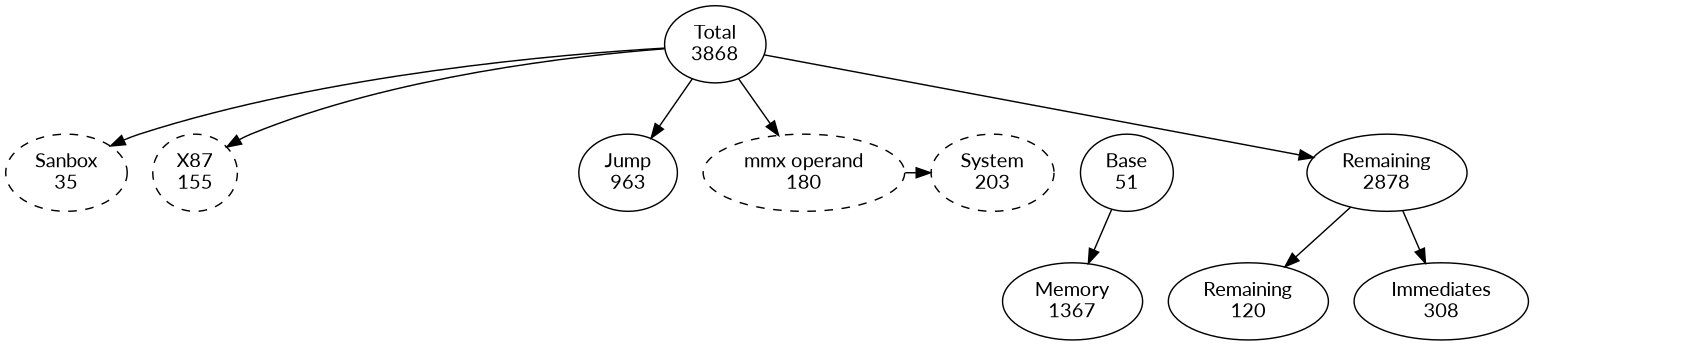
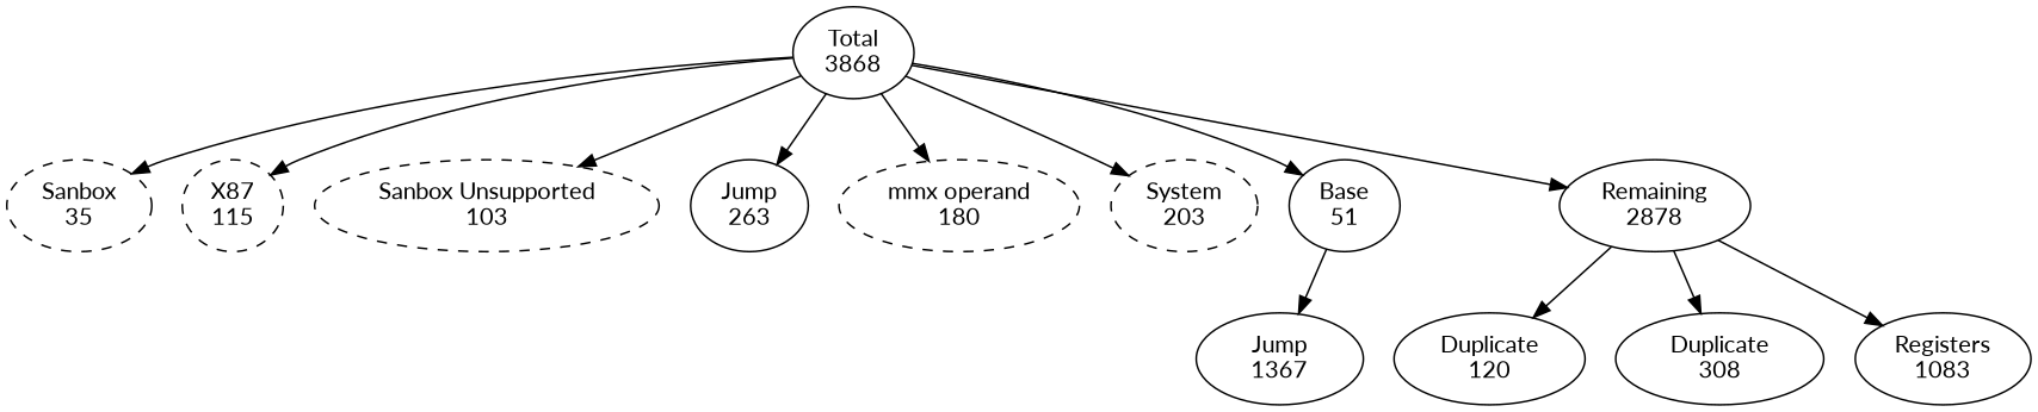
  digraph {
    fontname=Lato
    node [fontname=Lato]
    edge [fontname=Lato]
    n1 [label="Total\n3868"]
    n2 [label="System\n203" style=dashed]
    n3 [label="Sanbox\n35" style=dashed]
-   n4 [label="X87\n155" style=dashed]
-   n6 [label="Jump\n963"]
+   n4 [label="X87\n115" style=dashed]
+   n5 [label="Sanbox Unsupported\n103" style=dashed]
+   n6 [label="Jump\n263"]
    n7 [label="mmx operand\n180" style=dashed]
    n8 [label="Base\n51"]
    n9 [label="Remaining\n2878"]
-   n10 [label="Remaining\n120"]
-   n11 [label="Memory\n1367"]
-   n12 [label="Immediates\n308"]
+   n10 [label="Duplicate\n120"]
+   n11 [label="Jump\n1367"]
+   n12 [label="Duplicate\n308"]
+   n13 [label="Registers\n1083"]
    subgraph sub_1 {
      rank=same
      n1
    }
    subgraph sub_2 {
      rank=same
      n2
      n3
      n4
+     n5
      n6
      n7
    }
    subgraph sub_3 {
      rank=same
      n8
      n9
    }
    subgraph sub_4 {
      rank=same
      n10
      n11
      n12
+     n13
    }
-   n7 -> n2
+   n1 -> n2
    n1 -> n3
    n1 -> n4
+   n1 -> n5
    n1 -> n6
    n1 -> n7
+   n1 -> n8
    n1 -> n9
    n8 -> n11
    n9 -> n10
    n9 -> n12
+   n9 -> n13
  }
